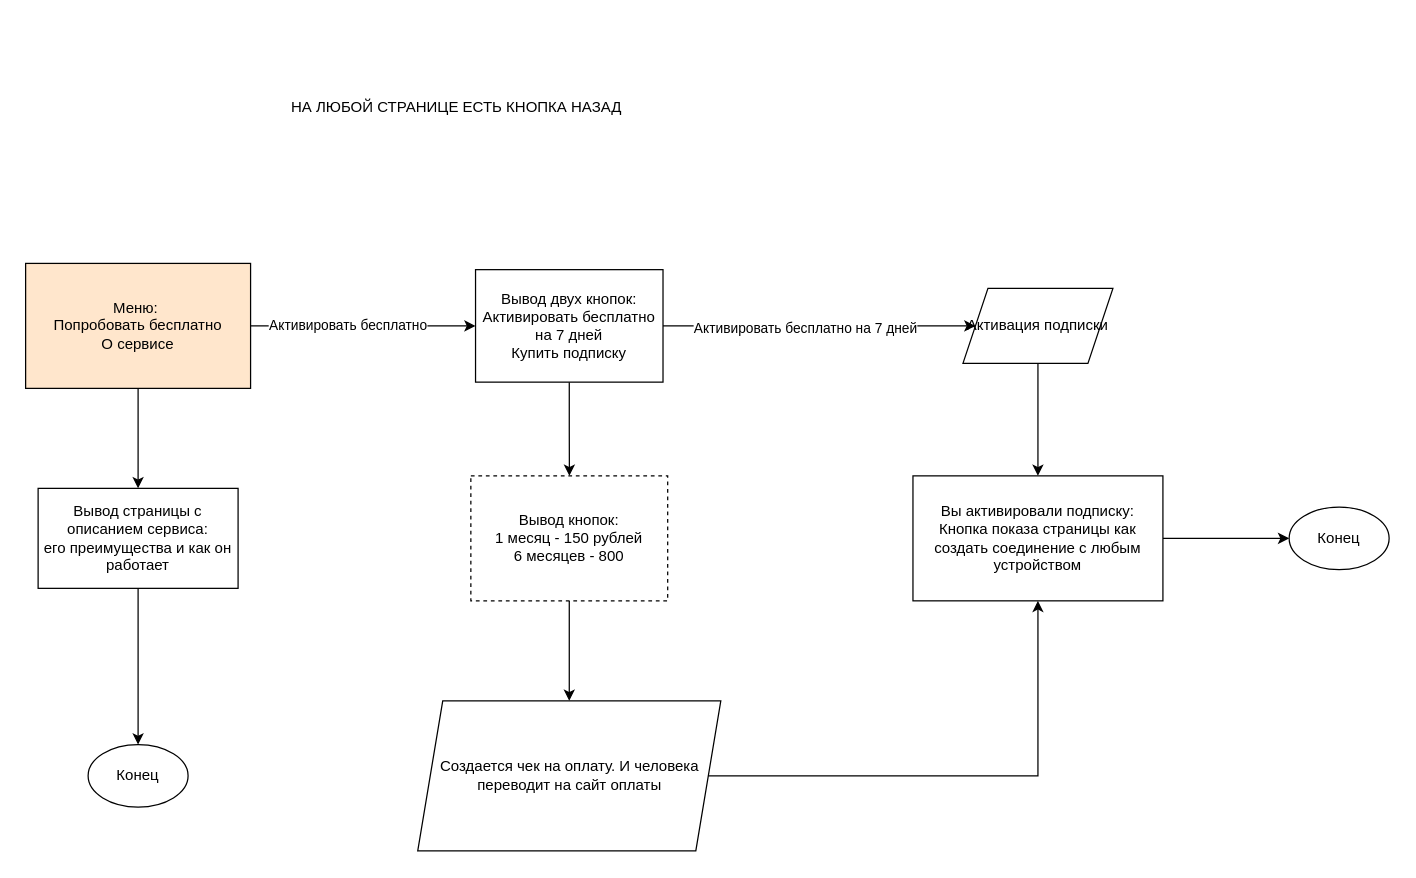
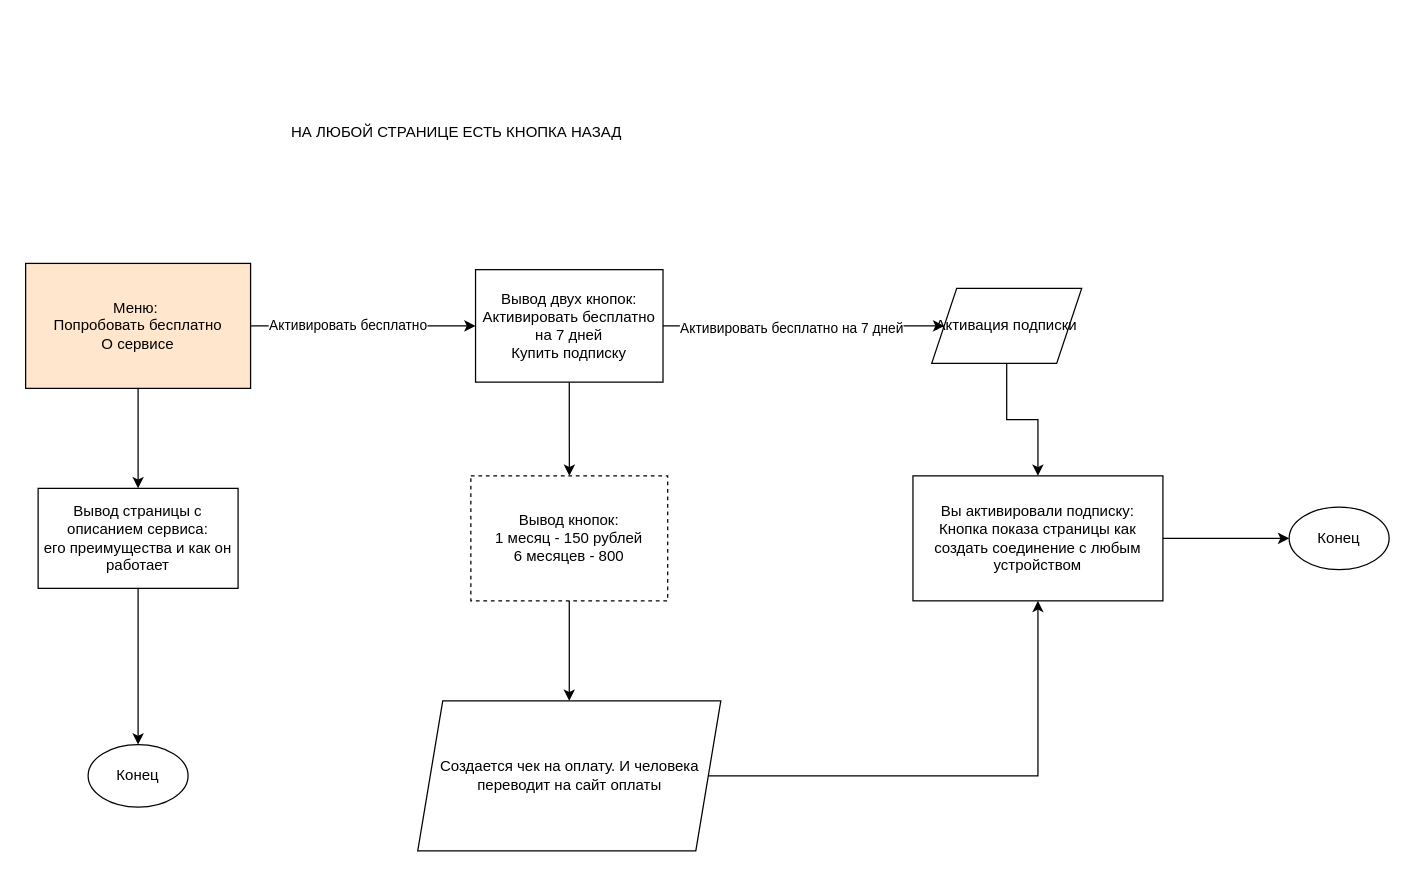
  <mxCell id="0" />
  <mxCell id="1" parent="0" />
  <mxCell id="2" style="edgeStyle=orthogonalEdgeStyle;rounded=0;orthogonalLoop=1;jettySize=auto;html=1;exitX=1;exitY=0.5;exitDx=0;exitDy=0;entryX=0;entryY=0.5;entryDx=0;entryDy=0;" edge="1" parent="1" source="5" target="9"><mxGeometry relative="1" as="geometry" /></mxCell>
  <mxCell id="3" value="Активировать бесплатно" style="edgeLabel;html=1;align=center;verticalAlign=middle;resizable=0;points=[];" vertex="1" connectable="0" parent="2"><mxGeometry x="-0.14" y="1" relative="1" as="geometry"><mxPoint as="offset" /></mxGeometry></mxCell>
  <mxCell id="4" value="" style="edgeStyle=orthogonalEdgeStyle;rounded=0;orthogonalLoop=1;jettySize=auto;html=1;" edge="1" parent="1" source="5" target="19"><mxGeometry relative="1" as="geometry" /></mxCell>
  <mxCell id="5" value="&lt;div style=&quot;&quot;&gt;&lt;span style=&quot;background-color: transparent; color: light-dark(rgb(0, 0, 0), rgb(255, 255, 255));&quot;&gt;Меню:&amp;nbsp;&lt;/span&gt;&lt;/div&gt;&lt;div&gt;&lt;span style=&quot;background-color: transparent; color: light-dark(rgb(0, 0, 0), rgb(255, 255, 255));&quot;&gt;Попробовать бесплатно&lt;/span&gt;&lt;/div&gt;&lt;div&gt;О сервисе&lt;/div&gt;" style="whiteSpace=wrap;html=1;align=center;fillColor=#ffe6cc;" parent="1" vertex="1"><mxGeometry x="20" y="210" width="180" height="100" as="geometry" /></mxCell>
  <mxCell id="6" value="" style="edgeStyle=orthogonalEdgeStyle;rounded=0;orthogonalLoop=1;jettySize=auto;html=1;entryX=0;entryY=0.5;entryDx=0;entryDy=0;" edge="1" parent="1" source="9" target="11"><mxGeometry relative="1" as="geometry"><mxPoint x="760" y="260" as="targetPoint" /></mxGeometry></mxCell>
  <mxCell id="7" value="Активировать бесплатно на 7 дней" style="edgeLabel;html=1;align=center;verticalAlign=middle;resizable=0;points=[];" vertex="1" connectable="0" parent="6"><mxGeometry x="-0.094" y="-1" relative="1" as="geometry"><mxPoint as="offset" /></mxGeometry></mxCell>
  <mxCell id="8" value="" style="edgeStyle=orthogonalEdgeStyle;rounded=0;orthogonalLoop=1;jettySize=auto;html=1;" edge="1" parent="1" source="9" target="15"><mxGeometry relative="1" as="geometry" /></mxCell>
  <mxCell id="9" value="Вывод двух кнопок:&lt;br&gt;Активировать бесплатно на 7 дней&lt;br&gt;&lt;div&gt;Купить подписку&lt;/div&gt;" style="whiteSpace=wrap;html=1;" vertex="1" parent="1"><mxGeometry x="380" y="215" width="150" height="90" as="geometry" /></mxCell>
  <mxCell id="10" value="" style="edgeStyle=orthogonalEdgeStyle;rounded=0;orthogonalLoop=1;jettySize=auto;html=1;" edge="1" parent="1" source="11" target="13"><mxGeometry relative="1" as="geometry" /></mxCell>
- <mxCell id="11" value="Активация подписки" style="shape=parallelogram;perimeter=parallelogramPerimeter;whiteSpace=wrap;html=1;fixedSize=1;" vertex="1" parent="1"><mxGeometry x="770" y="230" width="120" height="60" as="geometry" /></mxCell>
+ <mxCell id="11" value="Активация подписки" style="shape=parallelogram;perimeter=parallelogramPerimeter;whiteSpace=wrap;html=1;fixedSize=1;" vertex="1" parent="1"><mxGeometry x="745" y="230" width="120" height="60" as="geometry" /></mxCell>
  <mxCell id="12" value="" style="edgeStyle=orthogonalEdgeStyle;rounded=0;orthogonalLoop=1;jettySize=auto;html=1;" edge="1" parent="1" source="13" target="20"><mxGeometry relative="1" as="geometry" /></mxCell>
  <mxCell id="13" value="Вы активировали подписку:&lt;div&gt;Кнопка показа страницы как создать соединение с любым устройством&lt;/div&gt;" style="whiteSpace=wrap;html=1;" vertex="1" parent="1"><mxGeometry x="730" y="380" width="200" height="100" as="geometry" /></mxCell>
  <mxCell id="14" style="edgeStyle=orthogonalEdgeStyle;rounded=0;orthogonalLoop=1;jettySize=auto;html=1;exitX=0.5;exitY=1;exitDx=0;exitDy=0;entryX=0.5;entryY=0;entryDx=0;entryDy=0;" edge="1" parent="1" source="15" target="16"><mxGeometry relative="1" as="geometry" /></mxCell>
  <mxCell id="15" value="Вывод кнопок:&lt;div&gt;1 месяц - 150 рублей&lt;/div&gt;&lt;div&gt;6 месяцев - 800&lt;/div&gt;" style="whiteSpace=wrap;html=1;dashed=1;" vertex="1" parent="1"><mxGeometry x="376.25" y="380" width="157.5" height="100" as="geometry" /></mxCell>
  <mxCell id="16" value="Создается чек на оплату. И человека переводит на сайт оплаты" style="shape=parallelogram;perimeter=parallelogramPerimeter;whiteSpace=wrap;html=1;fixedSize=1;" vertex="1" parent="1"><mxGeometry x="333.75" y="560" width="242.5" height="120" as="geometry" /></mxCell>
  <mxCell id="17" style="edgeStyle=orthogonalEdgeStyle;rounded=0;orthogonalLoop=1;jettySize=auto;html=1;exitX=1;exitY=0.5;exitDx=0;exitDy=0;entryX=0.5;entryY=1;entryDx=0;entryDy=0;" edge="1" parent="1" source="16" target="13"><mxGeometry relative="1" as="geometry"><mxPoint x="830" y="520" as="targetPoint" /></mxGeometry></mxCell>
  <mxCell id="18" style="edgeStyle=orthogonalEdgeStyle;rounded=0;orthogonalLoop=1;jettySize=auto;html=1;exitX=0.5;exitY=1;exitDx=0;exitDy=0;entryX=0.5;entryY=0;entryDx=0;entryDy=0;" edge="1" parent="1" source="19" target="21"><mxGeometry relative="1" as="geometry" /></mxCell>
  <mxCell id="19" value="Вывод страницы с описанием сервиса:&lt;div&gt;его преимущества и как он работает&lt;/div&gt;" style="whiteSpace=wrap;html=1;" vertex="1" parent="1"><mxGeometry x="30" y="390" width="160" height="80" as="geometry" /></mxCell>
  <mxCell id="20" value="Конец" style="ellipse;whiteSpace=wrap;html=1;" vertex="1" parent="1"><mxGeometry x="1031" y="405" width="80" height="50" as="geometry" /></mxCell>
  <mxCell id="21" value="Конец" style="ellipse;whiteSpace=wrap;html=1;" vertex="1" parent="1"><mxGeometry x="70" y="595" width="80" height="50" as="geometry" /></mxCell>
- <mxCell id="22" value="НА ЛЮБОЙ СТРАНИЦЕ ЕСТЬ КНОПКА НАЗАД" style="text;html=1;align=center;verticalAlign=middle;whiteSpace=wrap;rounded=0;" vertex="1" parent="1"><mxGeometry x="230" y="20" width="270" height="130" as="geometry" /></mxCell>
+ <mxCell id="22" value="НА ЛЮБОЙ СТРАНИЦЕ ЕСТЬ КНОПКА НАЗАД" style="text;html=1;align=center;verticalAlign=middle;whiteSpace=wrap;rounded=0;" vertex="1" parent="1"><mxGeometry x="230" y="40" width="270" height="130" as="geometry" /></mxCell>
